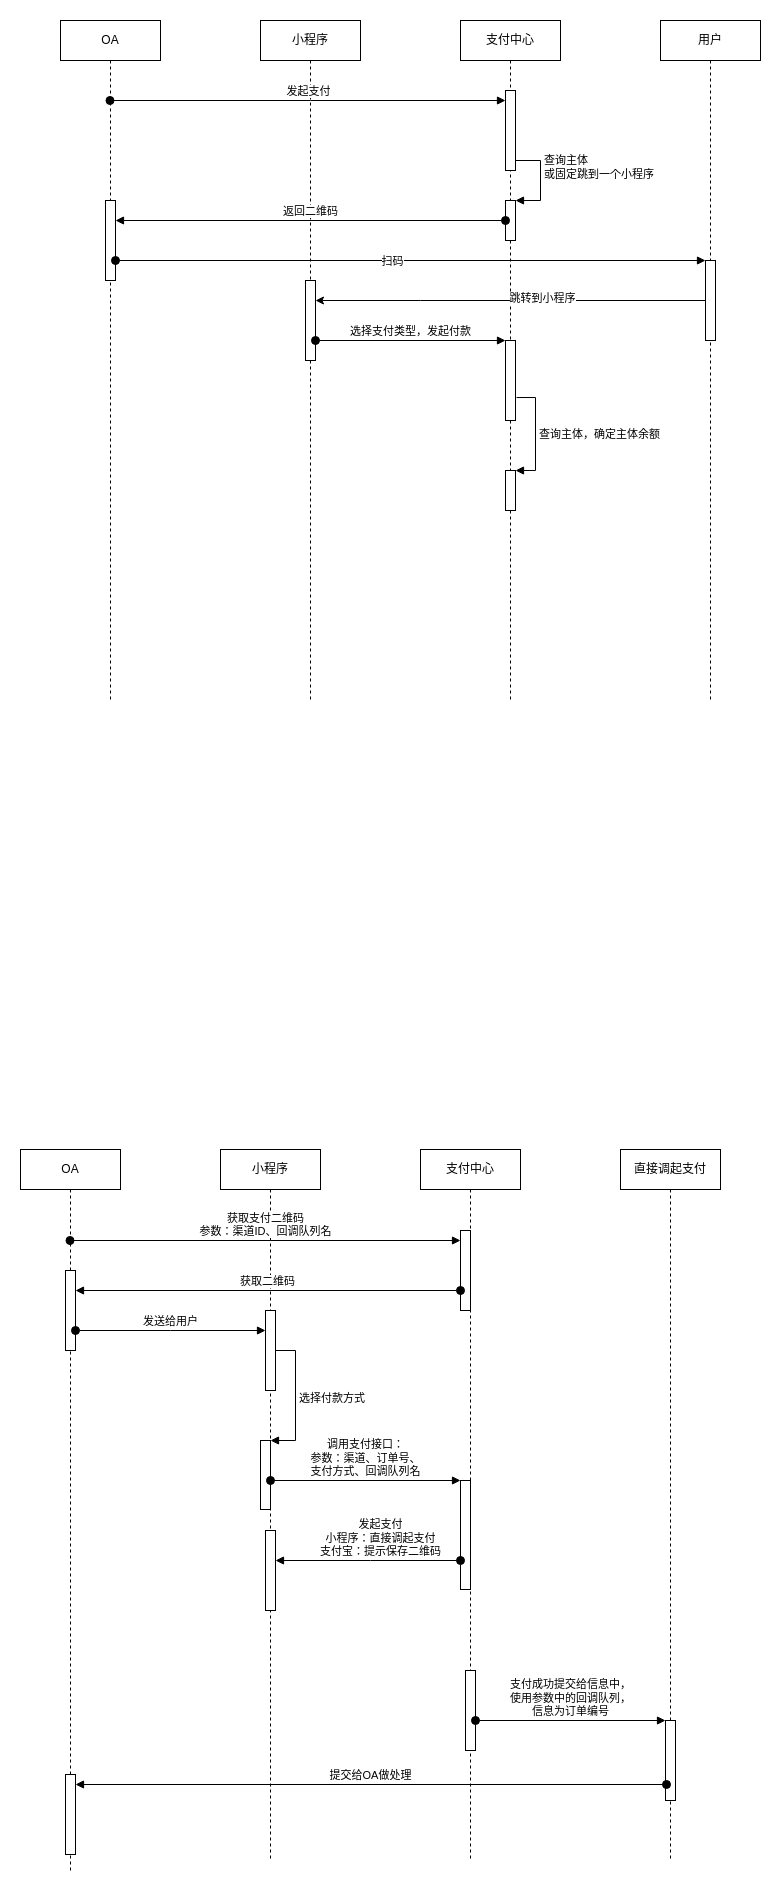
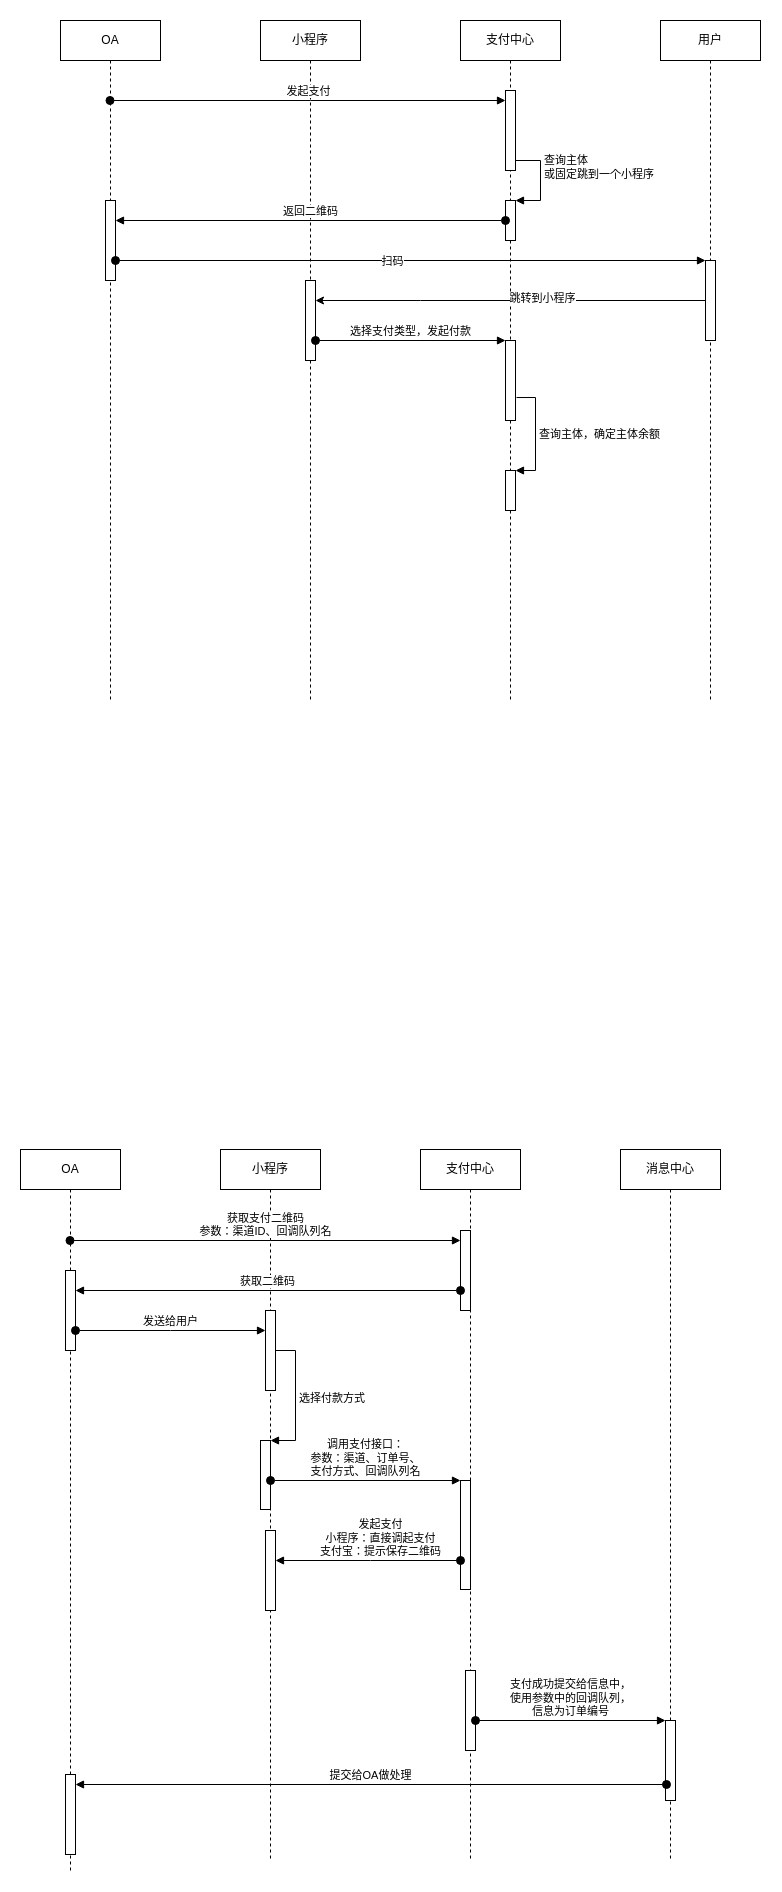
  <mxCell id="0" />
  <mxCell id="1" parent="0" />
  <mxCell id="2" value="OA" style="shape=umlLifeline;perimeter=lifelinePerimeter;whiteSpace=wrap;html=1;container=1;collapsible=0;recursiveResize=0;outlineConnect=0;" vertex="1" parent="1"><mxGeometry x="60" y="20" width="100" height="680" as="geometry" /></mxCell>
  <mxCell id="3" value="" style="html=1;points=[];perimeter=orthogonalPerimeter;" vertex="1" parent="2"><mxGeometry x="45" y="180" width="10" height="80" as="geometry" /></mxCell>
  <mxCell id="4" value="小程序" style="shape=umlLifeline;perimeter=lifelinePerimeter;whiteSpace=wrap;html=1;container=1;collapsible=0;recursiveResize=0;outlineConnect=0;" vertex="1" parent="1"><mxGeometry x="260" y="20" width="100" height="680" as="geometry" /></mxCell>
  <mxCell id="5" value="" style="html=1;points=[];perimeter=orthogonalPerimeter;" vertex="1" parent="4"><mxGeometry x="45" y="260" width="10" height="80" as="geometry" /></mxCell>
  <mxCell id="6" value="支付中心" style="shape=umlLifeline;perimeter=lifelinePerimeter;whiteSpace=wrap;html=1;container=1;collapsible=0;recursiveResize=0;outlineConnect=0;" vertex="1" parent="1"><mxGeometry x="460" y="20" width="100" height="680" as="geometry" /></mxCell>
  <mxCell id="7" value="" style="html=1;points=[];perimeter=orthogonalPerimeter;" vertex="1" parent="6"><mxGeometry x="45" y="70" width="10" height="80" as="geometry" /></mxCell>
  <mxCell id="8" value="" style="html=1;points=[];perimeter=orthogonalPerimeter;" vertex="1" parent="6"><mxGeometry x="45" y="180" width="10" height="40" as="geometry" /></mxCell>
  <mxCell id="9" value="查询主体&lt;br&gt;或固定跳到一个小程序" style="edgeStyle=orthogonalEdgeStyle;html=1;align=left;spacingLeft=2;endArrow=block;rounded=0;entryX=1;entryY=0;exitX=1;exitY=0.563;exitDx=0;exitDy=0;exitPerimeter=0;" edge="1" target="8" parent="6" source="7"><mxGeometry relative="1" as="geometry"><mxPoint x="30" y="200" as="sourcePoint" /><Array as="points"><mxPoint x="55" y="140" /><mxPoint x="80" y="140" /><mxPoint x="80" y="180" /><mxPoint x="55" y="180" /></Array></mxGeometry></mxCell>
  <mxCell id="10" value="" style="html=1;points=[];perimeter=orthogonalPerimeter;" vertex="1" parent="6"><mxGeometry x="45" y="320" width="10" height="80" as="geometry" /></mxCell>
  <mxCell id="11" value="" style="html=1;points=[];perimeter=orthogonalPerimeter;" vertex="1" parent="6"><mxGeometry x="45" y="450" width="10" height="40" as="geometry" /></mxCell>
  <mxCell id="12" value="查询主体，确定主体余额" style="edgeStyle=orthogonalEdgeStyle;html=1;align=left;spacingLeft=2;endArrow=block;rounded=0;entryX=1;entryY=0;exitX=1.1;exitY=0.713;exitDx=0;exitDy=0;exitPerimeter=0;" edge="1" target="11" parent="6" source="10"><mxGeometry relative="1" as="geometry"><mxPoint x="45" y="430" as="sourcePoint" /><Array as="points"><mxPoint x="75" y="377" /><mxPoint x="75" y="450" /></Array></mxGeometry></mxCell>
  <mxCell id="13" value="用户" style="shape=umlLifeline;perimeter=lifelinePerimeter;whiteSpace=wrap;html=1;container=1;collapsible=0;recursiveResize=0;outlineConnect=0;" vertex="1" parent="1"><mxGeometry x="660" y="20" width="100" height="680" as="geometry" /></mxCell>
  <mxCell id="14" value="" style="html=1;points=[];perimeter=orthogonalPerimeter;" vertex="1" parent="13"><mxGeometry x="45" y="240" width="10" height="80" as="geometry" /></mxCell>
  <mxCell id="15" value="发起支付" style="html=1;verticalAlign=bottom;startArrow=oval;endArrow=block;startSize=8;rounded=0;" edge="1" target="7" parent="1" source="2"><mxGeometry relative="1" as="geometry"><mxPoint x="110" y="100" as="sourcePoint" /><Array as="points"><mxPoint x="310" y="100" /></Array></mxGeometry></mxCell>
  <mxCell id="16" value="返回二维码" style="html=1;verticalAlign=bottom;startArrow=oval;endArrow=block;startSize=8;rounded=0;" edge="1" target="3" parent="1" source="8"><mxGeometry relative="1" as="geometry"><mxPoint x="45" y="230" as="sourcePoint" /></mxGeometry></mxCell>
  <mxCell id="17" value="" style="html=1;verticalAlign=bottom;startArrow=oval;endArrow=block;startSize=8;rounded=0;" edge="1" target="14" parent="1" source="3"><mxGeometry relative="1" as="geometry"><mxPoint x="245" y="280" as="sourcePoint" /></mxGeometry></mxCell>
  <mxCell id="18" value="扫码" style="edgeLabel;html=1;align=center;verticalAlign=middle;resizable=0;points=[];" vertex="1" connectable="0" parent="17"><mxGeometry x="-0.064" relative="1" as="geometry"><mxPoint as="offset" /></mxGeometry></mxCell>
  <mxCell id="19" value="" style="edgeStyle=orthogonalEdgeStyle;rounded=0;orthogonalLoop=1;jettySize=auto;html=1;" edge="1" parent="1" source="14" target="5"><mxGeometry relative="1" as="geometry"><Array as="points"><mxPoint x="420" y="300" /><mxPoint x="420" y="300" /></Array></mxGeometry></mxCell>
  <mxCell id="20" value="跳转到小程序" style="edgeLabel;html=1;align=center;verticalAlign=middle;resizable=0;points=[];" vertex="1" connectable="0" parent="19"><mxGeometry x="-0.159" y="-3" relative="1" as="geometry"><mxPoint as="offset" /></mxGeometry></mxCell>
  <mxCell id="21" value="选择支付类型，发起付款" style="html=1;verticalAlign=bottom;startArrow=oval;endArrow=block;startSize=8;rounded=0;" edge="1" target="10" parent="1" source="5"><mxGeometry relative="1" as="geometry"><mxPoint x="445" y="340" as="sourcePoint" /></mxGeometry></mxCell>
  <mxCell id="22" value="OA" style="shape=umlLifeline;perimeter=lifelinePerimeter;whiteSpace=wrap;html=1;container=1;collapsible=0;recursiveResize=0;outlineConnect=0;" vertex="1" parent="1"><mxGeometry x="20" y="1149" width="100" height="721" as="geometry" /></mxCell>
  <mxCell id="23" value="" style="html=1;points=[];perimeter=orthogonalPerimeter;" vertex="1" parent="22"><mxGeometry x="45" y="121" width="10" height="80" as="geometry" /></mxCell>
  <mxCell id="24" value="" style="html=1;points=[];perimeter=orthogonalPerimeter;" vertex="1" parent="22"><mxGeometry x="45" y="625" width="10" height="80" as="geometry" /></mxCell>
  <mxCell id="25" value="小程序" style="shape=umlLifeline;perimeter=lifelinePerimeter;whiteSpace=wrap;html=1;container=1;collapsible=0;recursiveResize=0;outlineConnect=0;" vertex="1" parent="1"><mxGeometry x="220" y="1149" width="100" height="711" as="geometry" /></mxCell>
  <mxCell id="26" value="" style="html=1;points=[];perimeter=orthogonalPerimeter;" vertex="1" parent="25"><mxGeometry x="45" y="161" width="10" height="80" as="geometry" /></mxCell>
  <mxCell id="27" value="" style="html=1;points=[];perimeter=orthogonalPerimeter;" vertex="1" parent="25"><mxGeometry x="40" y="291" width="10" height="69" as="geometry" /></mxCell>
  <mxCell id="28" value="选择付款方式" style="edgeStyle=orthogonalEdgeStyle;html=1;align=left;spacingLeft=2;endArrow=block;rounded=0;entryX=1;entryY=0;" edge="1" target="27" parent="25" source="26"><mxGeometry relative="1" as="geometry"><mxPoint x="45" y="271" as="sourcePoint" /><Array as="points"><mxPoint x="75" y="201" /><mxPoint x="75" y="291" /></Array></mxGeometry></mxCell>
  <mxCell id="29" value="" style="html=1;points=[];perimeter=orthogonalPerimeter;" vertex="1" parent="25"><mxGeometry x="45" y="381" width="10" height="80" as="geometry" /></mxCell>
  <mxCell id="30" value="支付中心" style="shape=umlLifeline;perimeter=lifelinePerimeter;whiteSpace=wrap;html=1;container=1;collapsible=0;recursiveResize=0;outlineConnect=0;" vertex="1" parent="1"><mxGeometry x="420" y="1149" width="100" height="711" as="geometry" /></mxCell>
  <mxCell id="31" value="" style="html=1;points=[];perimeter=orthogonalPerimeter;" vertex="1" parent="30"><mxGeometry x="40" y="81" width="10" height="80" as="geometry" /></mxCell>
  <mxCell id="32" value="" style="html=1;points=[];perimeter=orthogonalPerimeter;" vertex="1" parent="30"><mxGeometry x="40" y="331" width="10" height="109" as="geometry" /></mxCell>
  <mxCell id="33" value="" style="html=1;points=[];perimeter=orthogonalPerimeter;" vertex="1" parent="30"><mxGeometry x="45" y="521" width="10" height="80" as="geometry" /></mxCell>
- <mxCell id="34" value="直接调起支付" style="shape=umlLifeline;perimeter=lifelinePerimeter;whiteSpace=wrap;html=1;container=1;collapsible=0;recursiveResize=0;outlineConnect=0;" vertex="1" parent="1"><mxGeometry x="620" y="1149" width="100" height="711" as="geometry" /></mxCell>
+ <mxCell id="34" value="消息中心" style="shape=umlLifeline;perimeter=lifelinePerimeter;whiteSpace=wrap;html=1;container=1;collapsible=0;recursiveResize=0;outlineConnect=0;" vertex="1" parent="1"><mxGeometry x="620" y="1149" width="100" height="711" as="geometry" /></mxCell>
  <mxCell id="35" value="" style="html=1;points=[];perimeter=orthogonalPerimeter;" vertex="1" parent="34"><mxGeometry x="45" y="571" width="10" height="80" as="geometry" /></mxCell>
  <mxCell id="36" value="获取支付二维码&lt;br&gt;参数：渠道ID、回调队列名" style="html=1;verticalAlign=bottom;startArrow=oval;endArrow=block;startSize=8;rounded=0;" edge="1" target="31" parent="1" source="22"><mxGeometry relative="1" as="geometry"><mxPoint x="400" y="1210" as="sourcePoint" /><Array as="points"><mxPoint x="270" y="1240" /></Array></mxGeometry></mxCell>
  <mxCell id="37" value="获取二维码" style="html=1;verticalAlign=bottom;startArrow=oval;endArrow=block;startSize=8;rounded=0;" edge="1" target="23" parent="1"><mxGeometry relative="1" as="geometry"><mxPoint x="460" y="1290" as="sourcePoint" /></mxGeometry></mxCell>
  <mxCell id="38" value="发送给用户" style="html=1;verticalAlign=bottom;startArrow=oval;endArrow=block;startSize=8;rounded=0;" edge="1" target="26" parent="1" source="23"><mxGeometry relative="1" as="geometry"><mxPoint x="205" y="1330" as="sourcePoint" /><Array as="points"><mxPoint x="170" y="1330" /></Array></mxGeometry></mxCell>
  <mxCell id="39" value="调用支付接口：&lt;br&gt;参数：渠道、订单号、&lt;br&gt;支付方式、回调队列名" style="html=1;verticalAlign=bottom;startArrow=oval;endArrow=block;startSize=8;rounded=0;" edge="1" target="32" parent="1" source="27"><mxGeometry relative="1" as="geometry"><mxPoint x="405" y="1470" as="sourcePoint" /></mxGeometry></mxCell>
  <mxCell id="40" value="发起支付&lt;br&gt;小程序：直接调起支付&lt;br&gt;支付宝：提示保存二维码" style="html=1;verticalAlign=bottom;startArrow=oval;endArrow=block;startSize=8;rounded=0;" edge="1" target="29" parent="1" source="32"><mxGeometry x="-0.135" relative="1" as="geometry"><mxPoint x="205" y="1600" as="sourcePoint" /><Array as="points"><mxPoint x="370" y="1560" /></Array><mxPoint as="offset" /></mxGeometry></mxCell>
  <mxCell id="41" value="支付成功提交给信息中，&lt;br&gt;使用参数中的回调队列，&lt;br&gt;信息为订单编号" style="html=1;verticalAlign=bottom;startArrow=oval;endArrow=block;startSize=8;rounded=0;" edge="1" target="35" parent="1" source="33"><mxGeometry relative="1" as="geometry"><mxPoint x="605" y="1720" as="sourcePoint" /></mxGeometry></mxCell>
  <mxCell id="42" value="提交给OA做处理" style="html=1;verticalAlign=bottom;startArrow=oval;endArrow=block;startSize=8;rounded=0;exitX=0.1;exitY=0.8;exitDx=0;exitDy=0;exitPerimeter=0;" edge="1" target="24" parent="1" source="35"><mxGeometry relative="1" as="geometry"><mxPoint x="666" y="1750" as="sourcePoint" /></mxGeometry></mxCell>
